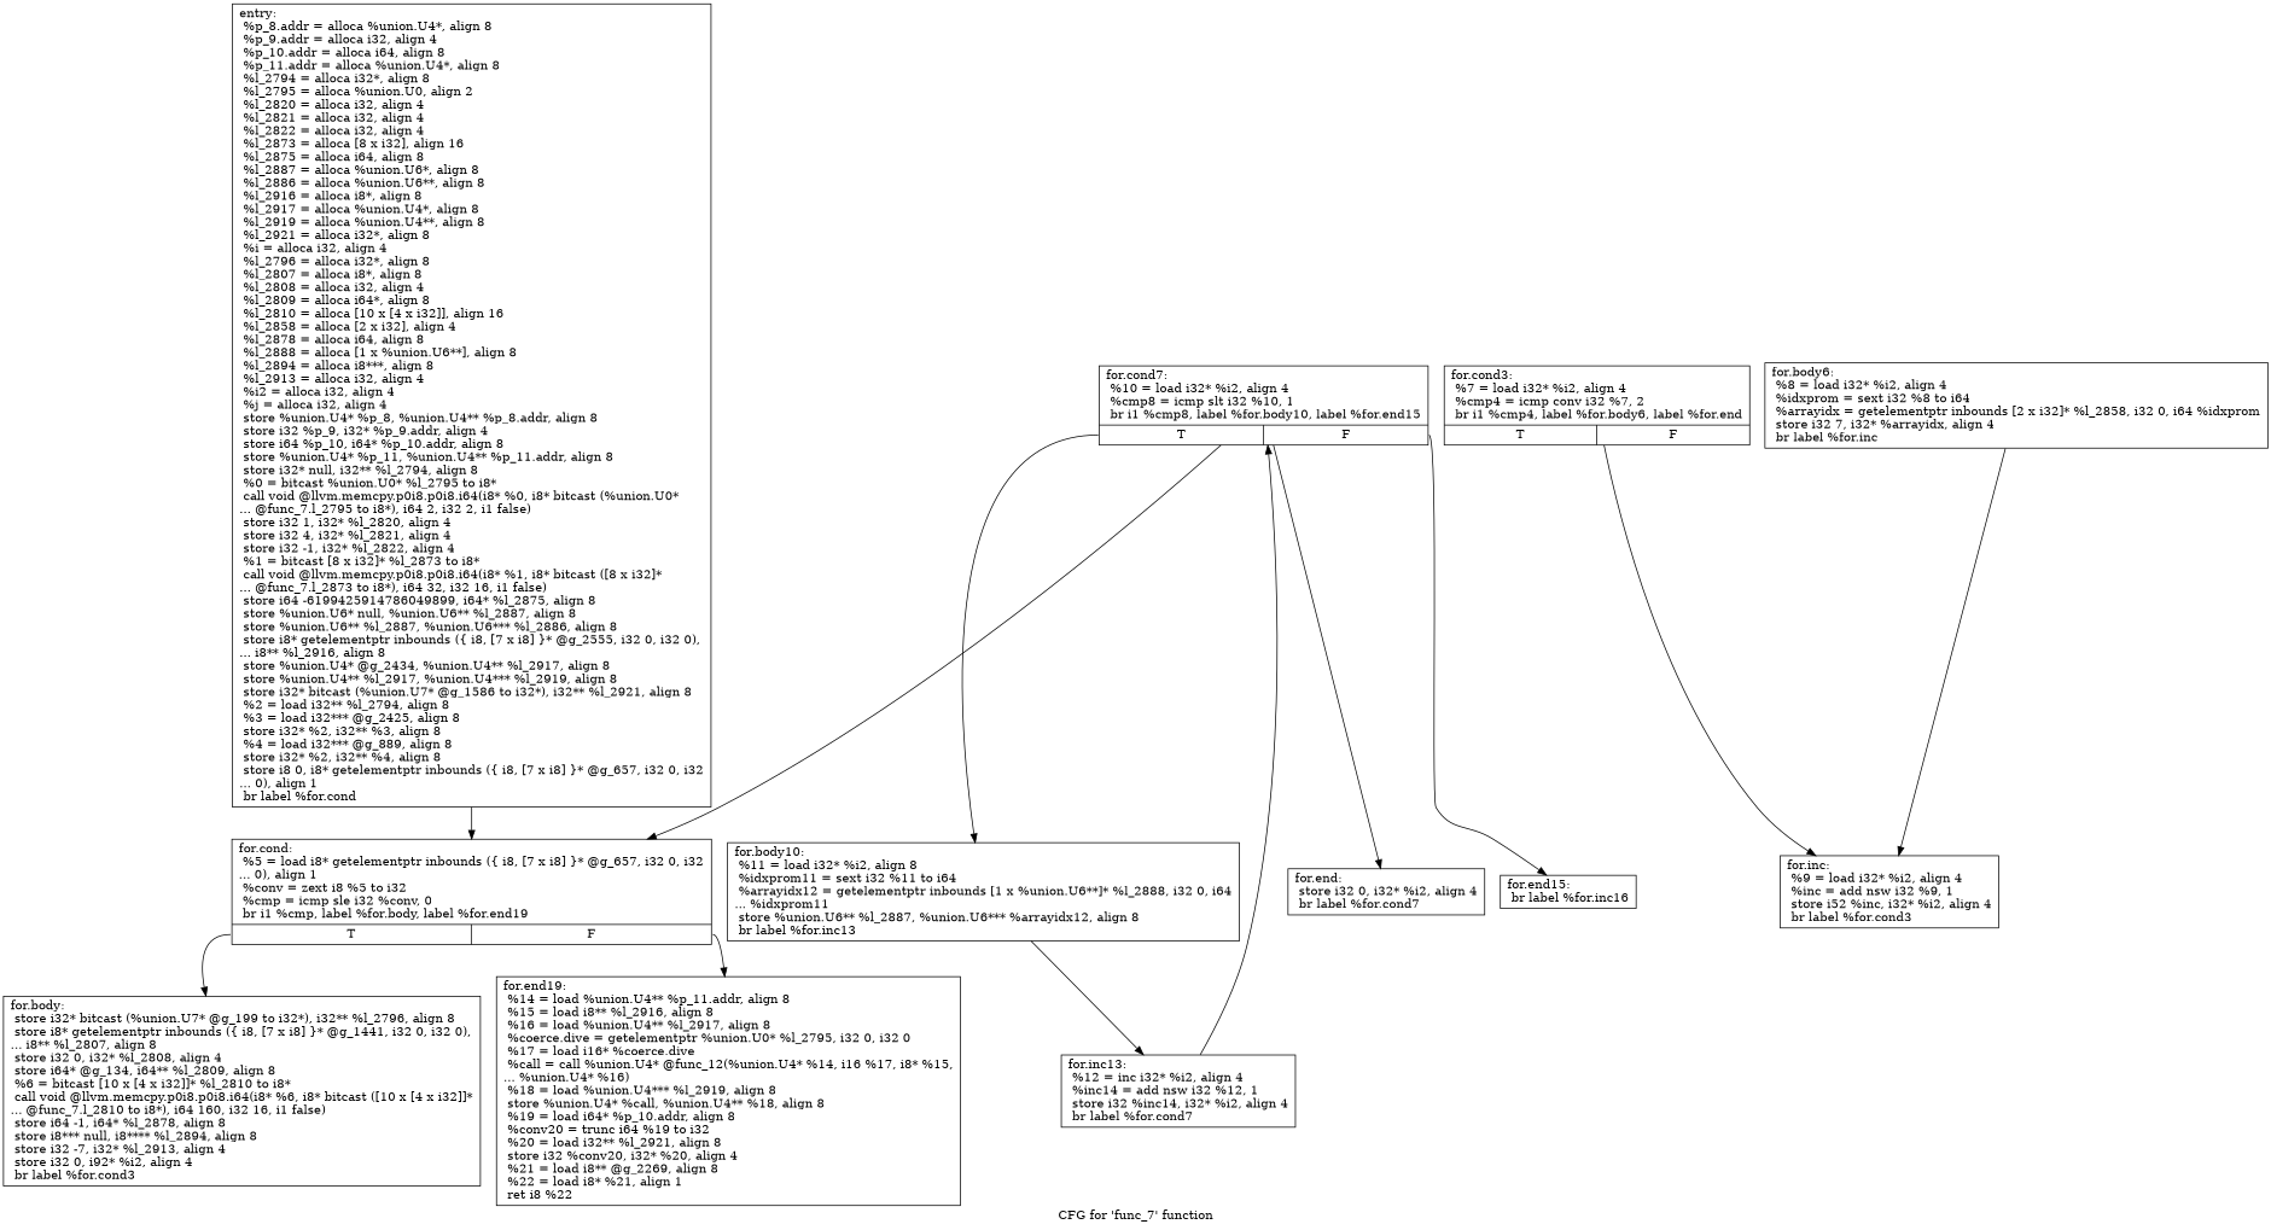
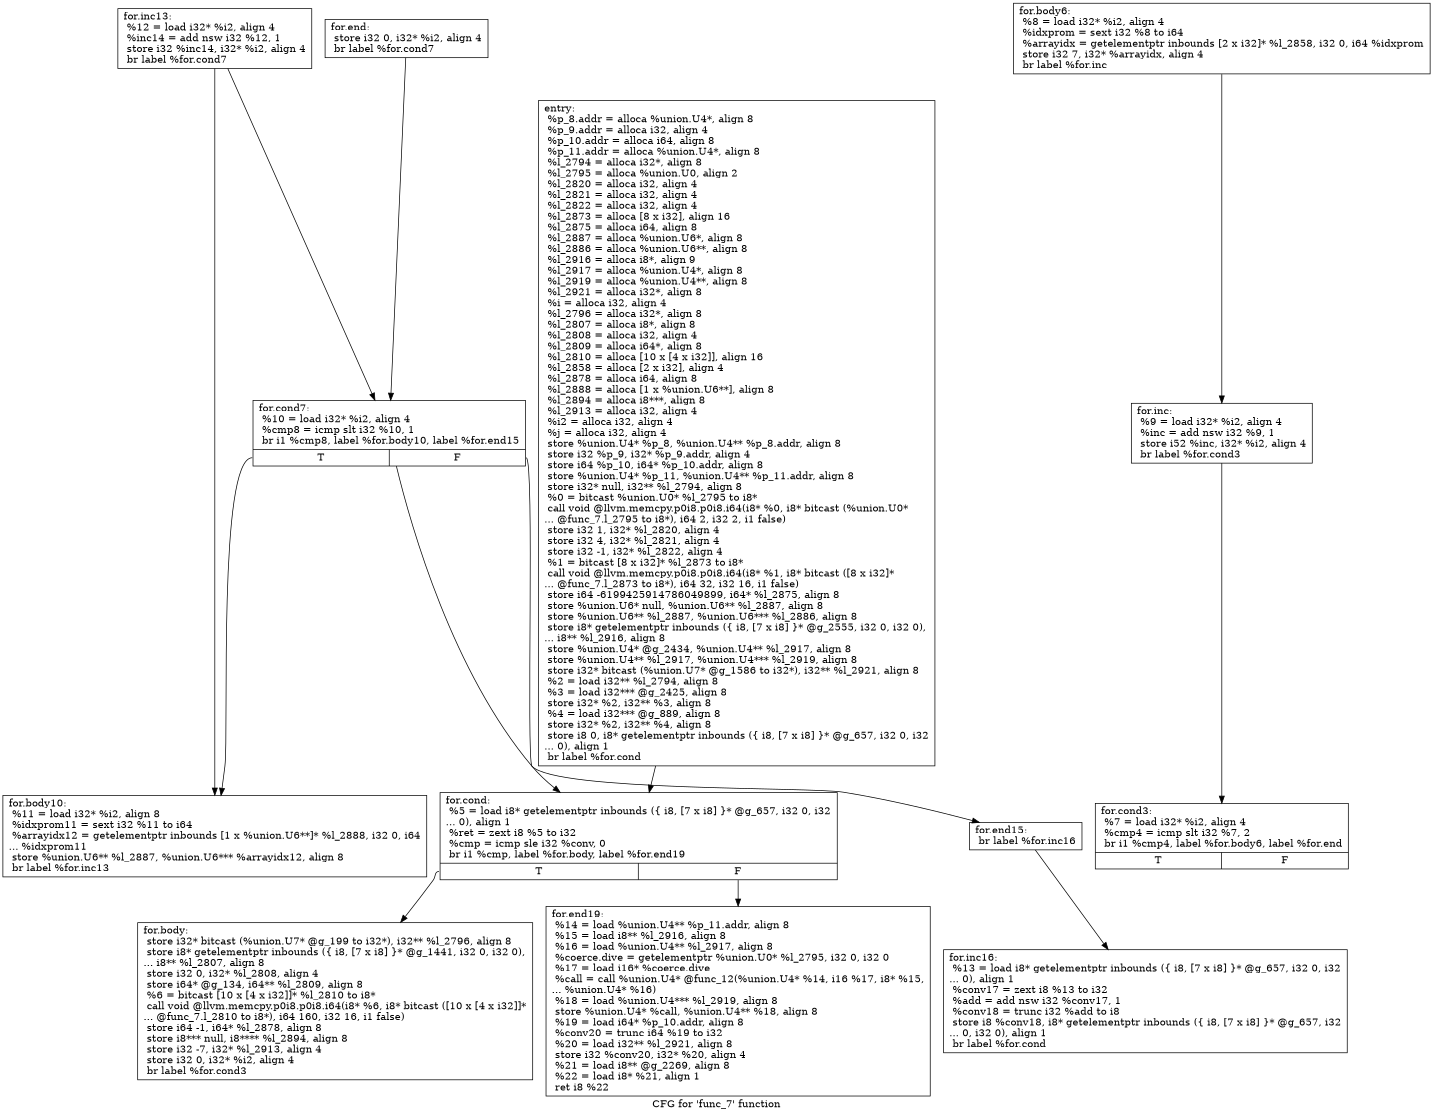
  digraph {
    label="CFG for 'func_7' function"
    node [shape=record]
-   n1 [label="{entry:\l  %p_8.addr = alloca %union.U4*, align 8\l  %p_9.addr = alloca i32, align 4\l  %p_10.addr = alloca i64, align 8\l  %p_11.addr = alloca %union.U4*, align 8\l  %l_2794 = alloca i32*, align 8\l  %l_2795 = alloca %union.U0, align 2\l  %l_2820 = alloca i32, align 4\l  %l_2821 = alloca i32, align 4\l  %l_2822 = alloca i32, align 4\l  %l_2873 = alloca [8 x i32], align 16\l  %l_2875 = alloca i64, align 8\l  %l_2887 = alloca %union.U6*, align 8\l  %l_2886 = alloca %union.U6**, align 8\l  %l_2916 = alloca i8*, align 8\l  %l_2917 = alloca %union.U4*, align 8\l  %l_2919 = alloca %union.U4**, align 8\l  %l_2921 = alloca i32*, align 8\l  %i = alloca i32, align 4\l  %l_2796 = alloca i32*, align 8\l  %l_2807 = alloca i8*, align 8\l  %l_2808 = alloca i32, align 4\l  %l_2809 = alloca i64*, align 8\l  %l_2810 = alloca [10 x [4 x i32]], align 16\l  %l_2858 = alloca [2 x i32], align 4\l  %l_2878 = alloca i64, align 8\l  %l_2888 = alloca [1 x %union.U6**], align 8\l  %l_2894 = alloca i8***, align 8\l  %l_2913 = alloca i32, align 4\l  %i2 = alloca i32, align 4\l  %j = alloca i32, align 4\l  store %union.U4* %p_8, %union.U4** %p_8.addr, align 8\l  store i32 %p_9, i32* %p_9.addr, align 4\l  store i64 %p_10, i64* %p_10.addr, align 8\l  store %union.U4* %p_11, %union.U4** %p_11.addr, align 8\l  store i32* null, i32** %l_2794, align 8\l  %0 = bitcast %union.U0* %l_2795 to i8*\l  call void @llvm.memcpy.p0i8.p0i8.i64(i8* %0, i8* bitcast (%union.U0*\l... @func_7.l_2795 to i8*), i64 2, i32 2, i1 false)\l  store i32 1, i32* %l_2820, align 4\l  store i32 4, i32* %l_2821, align 4\l  store i32 -1, i32* %l_2822, align 4\l  %1 = bitcast [8 x i32]* %l_2873 to i8*\l  call void @llvm.memcpy.p0i8.p0i8.i64(i8* %1, i8* bitcast ([8 x i32]*\l... @func_7.l_2873 to i8*), i64 32, i32 16, i1 false)\l  store i64 -6199425914786049899, i64* %l_2875, align 8\l  store %union.U6* null, %union.U6** %l_2887, align 8\l  store %union.U6** %l_2887, %union.U6*** %l_2886, align 8\l  store i8* getelementptr inbounds (\{ i8, [7 x i8] \}* @g_2555, i32 0, i32 0),\l... i8** %l_2916, align 8\l  store %union.U4* @g_2434, %union.U4** %l_2917, align 8\l  store %union.U4** %l_2917, %union.U4*** %l_2919, align 8\l  store i32* bitcast (%union.U7* @g_1586 to i32*), i32** %l_2921, align 8\l  %2 = load i32** %l_2794, align 8\l  %3 = load i32*** @g_2425, align 8\l  store i32* %2, i32** %3, align 8\l  %4 = load i32*** @g_889, align 8\l  store i32* %2, i32** %4, align 8\l  store i8 0, i8* getelementptr inbounds (\{ i8, [7 x i8] \}* @g_657, i32 0, i32\l... 0), align 1\l  br label %for.cond\l}"]
-   n2 [label="{for.cond:                                         \l  %5 = load i8* getelementptr inbounds (\{ i8, [7 x i8] \}* @g_657, i32 0, i32\l... 0), align 1\l  %conv = zext i8 %5 to i32\l  %cmp = icmp sle i32 %conv, 0\l  br i1 %cmp, label %for.body, label %for.end19\l|{<s0>T|<s1>F}}"]
-   n3 [label="{for.body:                                         \l  store i32* bitcast (%union.U7* @g_199 to i32*), i32** %l_2796, align 8\l  store i8* getelementptr inbounds (\{ i8, [7 x i8] \}* @g_1441, i32 0, i32 0),\l... i8** %l_2807, align 8\l  store i32 0, i32* %l_2808, align 4\l  store i64* @g_134, i64** %l_2809, align 8\l  %6 = bitcast [10 x [4 x i32]]* %l_2810 to i8*\l  call void @llvm.memcpy.p0i8.p0i8.i64(i8* %6, i8* bitcast ([10 x [4 x i32]]*\l... @func_7.l_2810 to i8*), i64 160, i32 16, i1 false)\l  store i64 -1, i64* %l_2878, align 8\l  store i8*** null, i8**** %l_2894, align 8\l  store i32 -7, i32* %l_2913, align 4\l  store i32 0, i92* %i2, align 4\l  br label %for.cond3\l}"]
+   n1 [label="{entry:\l  %p_8.addr = alloca %union.U4*, align 8\l  %p_9.addr = alloca i32, align 4\l  %p_10.addr = alloca i64, align 8\l  %p_11.addr = alloca %union.U4*, align 8\l  %l_2794 = alloca i32*, align 8\l  %l_2795 = alloca %union.U0, align 2\l  %l_2820 = alloca i32, align 4\l  %l_2821 = alloca i32, align 4\l  %l_2822 = alloca i32, align 4\l  %l_2873 = alloca [8 x i32], align 16\l  %l_2875 = alloca i64, align 8\l  %l_2887 = alloca %union.U6*, align 8\l  %l_2886 = alloca %union.U6**, align 8\l  %l_2916 = alloca i8*, align 9\l  %l_2917 = alloca %union.U4*, align 8\l  %l_2919 = alloca %union.U4**, align 8\l  %l_2921 = alloca i32*, align 8\l  %i = alloca i32, align 4\l  %l_2796 = alloca i32*, align 8\l  %l_2807 = alloca i8*, align 8\l  %l_2808 = alloca i32, align 4\l  %l_2809 = alloca i64*, align 8\l  %l_2810 = alloca [10 x [4 x i32]], align 16\l  %l_2858 = alloca [2 x i32], align 4\l  %l_2878 = alloca i64, align 8\l  %l_2888 = alloca [1 x %union.U6**], align 8\l  %l_2894 = alloca i8***, align 8\l  %l_2913 = alloca i32, align 4\l  %i2 = alloca i32, align 4\l  %j = alloca i32, align 4\l  store %union.U4* %p_8, %union.U4** %p_8.addr, align 8\l  store i32 %p_9, i32* %p_9.addr, align 4\l  store i64 %p_10, i64* %p_10.addr, align 8\l  store %union.U4* %p_11, %union.U4** %p_11.addr, align 8\l  store i32* null, i32** %l_2794, align 8\l  %0 = bitcast %union.U0* %l_2795 to i8*\l  call void @llvm.memcpy.p0i8.p0i8.i64(i8* %0, i8* bitcast (%union.U0*\l... @func_7.l_2795 to i8*), i64 2, i32 2, i1 false)\l  store i32 1, i32* %l_2820, align 4\l  store i32 4, i32* %l_2821, align 4\l  store i32 -1, i32* %l_2822, align 4\l  %1 = bitcast [8 x i32]* %l_2873 to i8*\l  call void @llvm.memcpy.p0i8.p0i8.i64(i8* %1, i8* bitcast ([8 x i32]*\l... @func_7.l_2873 to i8*), i64 32, i32 16, i1 false)\l  store i64 -6199425914786049899, i64* %l_2875, align 8\l  store %union.U6* null, %union.U6** %l_2887, align 8\l  store %union.U6** %l_2887, %union.U6*** %l_2886, align 8\l  store i8* getelementptr inbounds (\{ i8, [7 x i8] \}* @g_2555, i32 0, i32 0),\l... i8** %l_2916, align 8\l  store %union.U4* @g_2434, %union.U4** %l_2917, align 8\l  store %union.U4** %l_2917, %union.U4*** %l_2919, align 8\l  store i32* bitcast (%union.U7* @g_1586 to i32*), i32** %l_2921, align 8\l  %2 = load i32** %l_2794, align 8\l  %3 = load i32*** @g_2425, align 8\l  store i32* %2, i32** %3, align 8\l  %4 = load i32*** @g_889, align 8\l  store i32* %2, i32** %4, align 8\l  store i8 0, i8* getelementptr inbounds (\{ i8, [7 x i8] \}* @g_657, i32 0, i32\l... 0), align 1\l  br label %for.cond\l}"]
+   n2 [label="{for.cond:                                         \l  %5 = load i8* getelementptr inbounds (\{ i8, [7 x i8] \}* @g_657, i32 0, i32\l... 0), align 1\l  %ret = zext i8 %5 to i32\l  %cmp = icmp sle i32 %conv, 0\l  br i1 %cmp, label %for.body, label %for.end19\l|{<s0>T|<s1>F}}"]
+   n3 [label="{for.body:                                         \l  store i32* bitcast (%union.U7* @g_199 to i32*), i32** %l_2796, align 8\l  store i8* getelementptr inbounds (\{ i8, [7 x i8] \}* @g_1441, i32 0, i32 0),\l... i8** %l_2807, align 8\l  store i32 0, i32* %l_2808, align 4\l  store i64* @g_134, i64** %l_2809, align 8\l  %6 = bitcast [10 x [4 x i32]]* %l_2810 to i8*\l  call void @llvm.memcpy.p0i8.p0i8.i64(i8* %6, i8* bitcast ([10 x [4 x i32]]*\l... @func_7.l_2810 to i8*), i64 160, i32 16, i1 false)\l  store i64 -1, i64* %l_2878, align 8\l  store i8*** null, i8**** %l_2894, align 8\l  store i32 -7, i32* %l_2913, align 4\l  store i32 0, i32* %i2, align 4\l  br label %for.cond3\l}"]
    n4 [label="{for.end19:                                        \l  %14 = load %union.U4** %p_11.addr, align 8\l  %15 = load i8** %l_2916, align 8\l  %16 = load %union.U4** %l_2917, align 8\l  %coerce.dive = getelementptr %union.U0* %l_2795, i32 0, i32 0\l  %17 = load i16* %coerce.dive\l  %call = call %union.U4* @func_12(%union.U4* %14, i16 %17, i8* %15,\l... %union.U4* %16)\l  %18 = load %union.U4*** %l_2919, align 8\l  store %union.U4* %call, %union.U4** %18, align 8\l  %19 = load i64* %p_10.addr, align 8\l  %conv20 = trunc i64 %19 to i32\l  %20 = load i32** %l_2921, align 8\l  store i32 %conv20, i32* %20, align 4\l  %21 = load i8** @g_2269, align 8\l  %22 = load i8* %21, align 1\l  ret i8 %22\l}"]
-   n5 [label="{for.cond3:                                        \l  %7 = load i32* %i2, align 4\l  %cmp4 = icmp conv i32 %7, 2\l  br i1 %cmp4, label %for.body6, label %for.end\l|{<s0>T|<s1>F}}"]
+   n5 [label="{for.cond3:                                        \l  %7 = load i32* %i2, align 4\l  %cmp4 = icmp slt i32 %7, 2\l  br i1 %cmp4, label %for.body6, label %for.end\l|{<s0>T|<s1>F}}"]
    n6 [label="{for.body6:                                        \l  %8 = load i32* %i2, align 4\l  %idxprom = sext i32 %8 to i64\l  %arrayidx = getelementptr inbounds [2 x i32]* %l_2858, i32 0, i64 %idxprom\l  store i32 7, i32* %arrayidx, align 4\l  br label %for.inc\l}"]
    n7 [label="{for.inc:                                          \l  %9 = load i32* %i2, align 4\l  %inc = add nsw i32 %9, 1\l  store i52 %inc, i32* %i2, align 4\l  br label %for.cond3\l}"]
    n8 [label="{for.end:                                          \l  store i32 0, i32* %i2, align 4\l  br label %for.cond7\l}"]
    n9 [label="{for.cond7:                                        \l  %10 = load i32* %i2, align 4\l  %cmp8 = icmp slt i32 %10, 1\l  br i1 %cmp8, label %for.body10, label %for.end15\l|{<s0>T|<s1>F}}"]
    n10 [label="{for.body10:                                       \l  %11 = load i32* %i2, align 8\l  %idxprom11 = sext i32 %11 to i64\l  %arrayidx12 = getelementptr inbounds [1 x %union.U6**]* %l_2888, i32 0, i64\l... %idxprom11\l  store %union.U6** %l_2887, %union.U6*** %arrayidx12, align 8\l  br label %for.inc13\l}"]
    n11 [label="{for.end15:                                        \l  br label %for.inc16\l}"]
-   n12 [label="{for.inc13:                                        \l  %12 = inc i32* %i2, align 4\l  %inc14 = add nsw i32 %12, 1\l  store i32 %inc14, i32* %i2, align 4\l  br label %for.cond7\l}"]
+   n12 [label="{for.inc13:                                        \l  %12 = load i32* %i2, align 4\l  %inc14 = add nsw i32 %12, 1\l  store i32 %inc14, i32* %i2, align 4\l  br label %for.cond7\l}"]
+   n13 [label="{for.inc16:                                        \l  %13 = load i8* getelementptr inbounds (\{ i8, [7 x i8] \}* @g_657, i32 0, i32\l... 0), align 1\l  %conv17 = zext i8 %13 to i32\l  %add = add nsw i32 %conv17, 1\l  %conv18 = trunc i32 %add to i8\l  store i8 %conv18, i8* getelementptr inbounds (\{ i8, [7 x i8] \}* @g_657, i32\l... 0, i32 0), align 1\l  br label %for.cond\l}"]
    n1 -> n2
    n2 -> n3 [tailport=s0]
    n2 -> n4 [tailport=s1]
    n6 -> n7
-   n5 -> n7
-   n9 -> n8
+   n7 -> n5
+   n8 -> n9
    n9 -> n2
    n9 -> n10 [tailport=s0]
    n9 -> n11 [tailport=s1]
-   n10 -> n12
+   n12 -> n10
+   n11 -> n13
    n12 -> n9
  }
